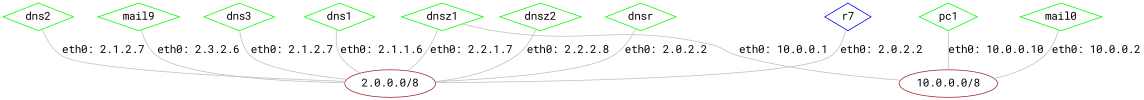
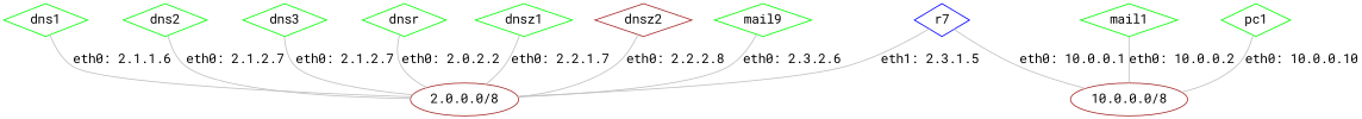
  graph {
    fontname="Roboto Mono"
    node [color=green fontname="Roboto Mono" shape=diamond]
    edge [color=gray fontname="Roboto Mono"]
    n1 [color=brown label="2.0.0.0/8" shape=ellipse]
    dns1
    dns2
    dns3
    dnsr
    dnsz1
-   dnsz2
+   dnsz2 [color=brown]
    n8 [color=brown label="10.0.0.0/8" shape=ellipse]
-   mail1 [label=mail0]
+   mail1
    n10 [label=mail9]
    pc1
    n12 [color=blue label=r7]
    dns1 -- n1 [label="eth0: 2.1.1.6"]
    dns2 -- n1 [label="eth0: 2.1.2.7"]
    dns3 -- n1 [label="eth0: 2.1.2.7"]
    dnsr -- n1 [label="eth0: 2.0.2.2"]
    dnsz1 -- n1 [label="eth0: 2.2.1.7"]
    dnsz2 -- n1 [label="eth0: 2.2.2.8"]
    mail1 -- n8 [label="eth0: 10.0.0.2"]
    n10 -- n1 [label="eth0: 2.3.2.6"]
    pc1 -- n8 [label="eth0: 10.0.0.10"]
-   n12 -- n1 [label="eth0: 2.0.2.2"]
-   dnsz1 -- n8 [label="eth0: 10.0.0.1"]
+   n12 -- n1 [label="eth1: 2.3.1.5"]
+   n12 -- n8 [label="eth0: 10.0.0.1"]
  }
